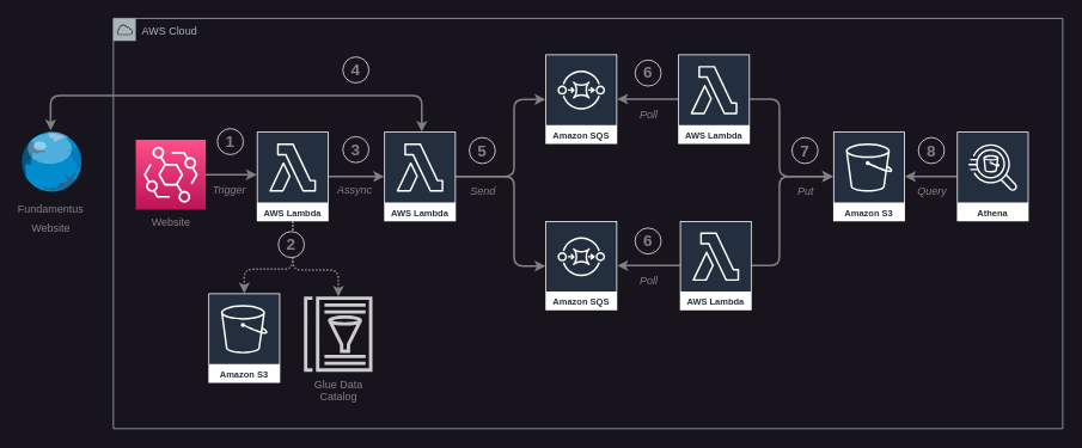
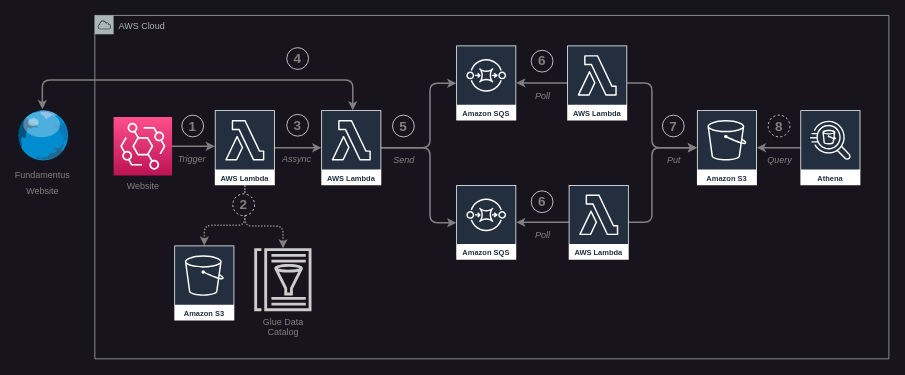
  <mxCell id="0" />
  <mxCell id="1" parent="0" />
  <mxCell id="2" value="AWS Cloud" style="sketch=0;outlineConnect=0;gradientColor=none;html=1;whiteSpace=wrap;fontSize=12;fontStyle=0;shape=mxgraph.aws4.group;grIcon=mxgraph.aws4.group_aws_cloud;strokeColor=#AAB7B8;fillColor=none;verticalAlign=top;align=left;spacingLeft=30;fontColor=#AAB7B8;dashed=0;" parent="1" vertex="1"><mxGeometry x="126" y="20" width="1059" height="458" as="geometry" /></mxCell>
  <mxCell id="3" style="edgeStyle=orthogonalEdgeStyle;html=1;strokeColor=#808080;strokeWidth=2;" edge="1" parent="1" source="4" target="31"><mxGeometry relative="1" as="geometry"><Array as="points"><mxPoint x="300" y="195" /><mxPoint x="300" y="195" /></Array></mxGeometry></mxCell>
  <mxCell id="4" value="&lt;font color=&quot;#808080&quot;&gt;Website&lt;/font&gt;" style="sketch=0;points=[[0,0,0],[0.25,0,0],[0.5,0,0],[0.75,0,0],[1,0,0],[0,1,0],[0.25,1,0],[0.5,1,0],[0.75,1,0],[1,1,0],[0,0.25,0],[0,0.5,0],[0,0.75,0],[1,0.25,0],[1,0.5,0],[1,0.75,0]];outlineConnect=0;fontColor=#232F3E;gradientColor=#FF4F8B;gradientDirection=north;fillColor=#BC1356;strokeColor=#ffffff;dashed=0;verticalLabelPosition=bottom;verticalAlign=top;align=center;html=1;fontSize=12;fontStyle=0;aspect=fixed;shape=mxgraph.aws4.resourceIcon;resIcon=mxgraph.aws4.eventbridge;" parent="1" vertex="1"><mxGeometry x="151" y="155.5" width="78" height="78" as="geometry" /></mxCell>
  <mxCell id="5" style="edgeStyle=orthogonalEdgeStyle;html=1;strokeColor=#808080;strokeWidth=2;" parent="1" source="8" target="9" edge="1"><mxGeometry relative="1" as="geometry"><Array as="points"><mxPoint x="573" y="196.5" /><mxPoint x="573" y="110.5" /></Array></mxGeometry></mxCell>
  <mxCell id="6" style="edgeStyle=orthogonalEdgeStyle;html=1;strokeColor=#808080;strokeWidth=2;" parent="1" source="8" target="10" edge="1"><mxGeometry relative="1" as="geometry"><Array as="points"><mxPoint x="573" y="196.5" /><mxPoint x="573" y="296.5" /></Array></mxGeometry></mxCell>
  <mxCell id="7" style="edgeStyle=orthogonalEdgeStyle;html=1;strokeColor=#808080;strokeWidth=2;fontSize=12;fontColor=#808080;startArrow=classic;startFill=1;" parent="1" source="8" target="25" edge="1"><mxGeometry relative="1" as="geometry"><Array as="points"><mxPoint x="470" y="106" /><mxPoint x="56" y="106" /></Array></mxGeometry></mxCell>
  <mxCell id="8" value="AWS Lambda" style="sketch=0;outlineConnect=0;fontColor=#232F3E;gradientColor=none;strokeColor=#ffffff;fillColor=#232F3E;dashed=0;verticalLabelPosition=middle;verticalAlign=bottom;align=center;html=1;whiteSpace=wrap;fontSize=10;fontStyle=1;spacing=3;shape=mxgraph.aws4.productIcon;prIcon=mxgraph.aws4.lambda;" parent="1" vertex="1"><mxGeometry x="428" y="146.5" width="80" height="100" as="geometry" /></mxCell>
  <mxCell id="9" value="Amazon SQS" style="sketch=0;outlineConnect=0;fontColor=#232F3E;gradientColor=none;strokeColor=#ffffff;fillColor=#232F3E;dashed=0;verticalLabelPosition=middle;verticalAlign=bottom;align=center;html=1;whiteSpace=wrap;fontSize=10;fontStyle=1;spacing=3;shape=mxgraph.aws4.productIcon;prIcon=mxgraph.aws4.sqs;" parent="1" vertex="1"><mxGeometry x="608" y="60" width="80" height="100" as="geometry" /></mxCell>
  <mxCell id="10" value="Amazon SQS" style="sketch=0;outlineConnect=0;fontColor=#232F3E;gradientColor=none;strokeColor=#ffffff;fillColor=#232F3E;dashed=0;verticalLabelPosition=middle;verticalAlign=bottom;align=center;html=1;whiteSpace=wrap;fontSize=10;fontStyle=1;spacing=3;shape=mxgraph.aws4.productIcon;prIcon=mxgraph.aws4.sqs;" parent="1" vertex="1"><mxGeometry x="608" y="246" width="80" height="100" as="geometry" /></mxCell>
  <mxCell id="11" style="edgeStyle=orthogonalEdgeStyle;curved=1;html=1;strokeColor=#808080;strokeWidth=2;" parent="1" source="13" target="10" edge="1"><mxGeometry relative="1" as="geometry" /></mxCell>
  <mxCell id="12" style="edgeStyle=orthogonalEdgeStyle;html=1;strokeColor=#808080;strokeWidth=2;" parent="1" source="13" target="17" edge="1"><mxGeometry relative="1" as="geometry"><Array as="points"><mxPoint x="869" y="295.5" /><mxPoint x="869" y="196.5" /></Array></mxGeometry></mxCell>
  <mxCell id="13" value="AWS Lambda" style="sketch=0;outlineConnect=0;fontColor=#232F3E;gradientColor=none;strokeColor=#ffffff;fillColor=#232F3E;dashed=0;verticalLabelPosition=middle;verticalAlign=bottom;align=center;html=1;whiteSpace=wrap;fontSize=10;fontStyle=1;spacing=3;shape=mxgraph.aws4.productIcon;prIcon=mxgraph.aws4.lambda;" parent="1" vertex="1"><mxGeometry x="758" y="246" width="80" height="100" as="geometry" /></mxCell>
  <mxCell id="14" style="edgeStyle=orthogonalEdgeStyle;curved=1;html=1;strokeColor=#808080;strokeWidth=2;" parent="1" source="16" target="9" edge="1"><mxGeometry relative="1" as="geometry" /></mxCell>
  <mxCell id="15" style="edgeStyle=orthogonalEdgeStyle;html=1;strokeColor=#808080;strokeWidth=2;" parent="1" source="16" target="17" edge="1"><mxGeometry relative="1" as="geometry"><Array as="points"><mxPoint x="869" y="109.5" /><mxPoint x="869" y="196.5" /></Array></mxGeometry></mxCell>
  <mxCell id="16" value="AWS Lambda" style="sketch=0;outlineConnect=0;fontColor=#232F3E;gradientColor=none;strokeColor=#ffffff;fillColor=#232F3E;dashed=0;verticalLabelPosition=middle;verticalAlign=bottom;align=center;html=1;whiteSpace=wrap;fontSize=10;fontStyle=1;spacing=3;shape=mxgraph.aws4.productIcon;prIcon=mxgraph.aws4.lambda;" parent="1" vertex="1"><mxGeometry x="756" y="60" width="80" height="100" as="geometry" /></mxCell>
  <mxCell id="17" value="Amazon S3" style="sketch=0;outlineConnect=0;fontColor=#232F3E;gradientColor=none;strokeColor=#ffffff;fillColor=#232F3E;dashed=0;verticalLabelPosition=middle;verticalAlign=bottom;align=center;html=1;whiteSpace=wrap;fontSize=10;fontStyle=1;spacing=3;shape=mxgraph.aws4.productIcon;prIcon=mxgraph.aws4.s3;" parent="1" vertex="1"><mxGeometry x="929" y="146.5" width="80" height="100" as="geometry" /></mxCell>
  <mxCell id="18" style="edgeStyle=orthogonalEdgeStyle;curved=1;html=1;strokeColor=#808080;strokeWidth=2;" parent="1" source="19" target="17" edge="1"><mxGeometry relative="1" as="geometry" /></mxCell>
  <mxCell id="19" value="Athena" style="sketch=0;outlineConnect=0;fontColor=#232F3E;gradientColor=none;strokeColor=#ffffff;fillColor=#232F3E;dashed=0;verticalLabelPosition=middle;verticalAlign=bottom;align=center;html=1;whiteSpace=wrap;fontSize=10;fontStyle=1;spacing=3;shape=mxgraph.aws4.productIcon;prIcon=mxgraph.aws4.athena;" parent="1" vertex="1"><mxGeometry x="1067" y="146.5" width="80" height="100" as="geometry" /></mxCell>
- <mxCell id="20" value="&lt;b&gt;&lt;font style=&quot;font-size: 18px;&quot;&gt;1&lt;/font&gt;&lt;/b&gt;" style="ellipse;whiteSpace=wrap;html=1;aspect=fixed;fontColor=#808080;fillColor=#18141D;strokeColor=#F0F0F0;" parent="1" vertex="1"><mxGeometry x="242" y="143" width="29" height="29" as="geometry" /></mxCell>
+ <mxCell id="20" value="&lt;b&gt;&lt;font style=&quot;font-size: 18px;&quot;&gt;1&lt;/font&gt;&lt;/b&gt;" style="ellipse;whiteSpace=wrap;html=1;aspect=fixed;fontColor=#808080;fillColor=#18141D;strokeColor=#F0F0F0;" parent="1" vertex="1"><mxGeometry x="242" y="153" width="29" height="29" as="geometry" /></mxCell>
  <mxCell id="21" value="&lt;b&gt;&lt;font style=&quot;font-size: 18px;&quot;&gt;5&lt;/font&gt;&lt;/b&gt;" style="ellipse;whiteSpace=wrap;html=1;aspect=fixed;fontColor=#808080;fillColor=#18141D;strokeColor=#F0F0F0;" parent="1" vertex="1"><mxGeometry x="523" y="153" width="29" height="29" as="geometry" /></mxCell>
  <mxCell id="22" value="&lt;b&gt;&lt;font style=&quot;font-size: 18px;&quot;&gt;6&lt;/font&gt;&lt;/b&gt;" style="ellipse;whiteSpace=wrap;html=1;aspect=fixed;fontColor=#808080;fillColor=#18141D;strokeColor=#F0F0F0;" parent="1" vertex="1"><mxGeometry x="708" y="66.5" width="29" height="29" as="geometry" /></mxCell>
  <mxCell id="23" value="&lt;b&gt;&lt;font style=&quot;font-size: 18px;&quot;&gt;7&lt;/font&gt;&lt;/b&gt;" style="ellipse;whiteSpace=wrap;html=1;aspect=fixed;fontColor=#808080;fillColor=#18141D;strokeColor=#F0F0F0;" parent="1" vertex="1"><mxGeometry x="883" y="153" width="29" height="29" as="geometry" /></mxCell>
- <mxCell id="24" value="&lt;b&gt;&lt;font style=&quot;font-size: 18px;&quot;&gt;8&lt;/font&gt;&lt;/b&gt;" style="ellipse;whiteSpace=wrap;html=1;aspect=fixed;fontColor=#808080;fillColor=#18141D;strokeColor=#F0F0F0;" parent="1" vertex="1"><mxGeometry x="1024" y="153" width="29" height="29" as="geometry" /></mxCell>
+ <mxCell id="24" value="&lt;b&gt;&lt;font style=&quot;font-size: 18px;&quot;&gt;8&lt;/font&gt;&lt;/b&gt;" style="ellipse;whiteSpace=wrap;html=1;aspect=fixed;fontColor=#808080;fillColor=#18141D;strokeColor=#F0F0F0;dashed=1;" parent="1" vertex="1"><mxGeometry x="1024" y="153" width="29" height="29" as="geometry" /></mxCell>
  <mxCell id="25" value="&lt;font style=&quot;font-size: 12px;&quot;&gt;Fundamentus&lt;br&gt;Website&lt;br&gt;&lt;/font&gt;" style="verticalLabelPosition=bottom;sketch=0;aspect=fixed;html=1;verticalAlign=top;strokeColor=none;align=center;outlineConnect=0;shape=mxgraph.citrix.globe;fontSize=18;fontColor=#808080;" parent="1" vertex="1"><mxGeometry x="20" y="145" width="72.22" height="69" as="geometry" /></mxCell>
  <mxCell id="26" value="&lt;b&gt;&lt;font style=&quot;font-size: 18px;&quot;&gt;4&lt;/font&gt;&lt;/b&gt;" style="ellipse;whiteSpace=wrap;html=1;aspect=fixed;fontColor=#808080;fillColor=#18141D;strokeColor=#F0F0F0;" parent="1" vertex="1"><mxGeometry x="382" y="63" width="29" height="29" as="geometry" /></mxCell>
  <mxCell id="27" value="&lt;b&gt;&lt;font style=&quot;font-size: 18px;&quot;&gt;6&lt;/font&gt;&lt;/b&gt;" style="ellipse;whiteSpace=wrap;html=1;aspect=fixed;fontColor=#808080;fillColor=#18141D;strokeColor=#F0F0F0;" parent="1" vertex="1"><mxGeometry x="708" y="254" width="29" height="29" as="geometry" /></mxCell>
  <mxCell id="28" style="edgeStyle=orthogonalEdgeStyle;html=1;strokeColor=#808080;strokeWidth=2;" edge="1" parent="1" source="31" target="8"><mxGeometry relative="1" as="geometry" /></mxCell>
  <mxCell id="29" style="edgeStyle=orthogonalEdgeStyle;html=1;strokeColor=#808080;strokeWidth=2;dashed=1;dashPattern=1 1;" edge="1" parent="1" source="31" target="33"><mxGeometry relative="1" as="geometry"><Array as="points"><mxPoint x="326" y="300" /><mxPoint x="272" y="300" /></Array></mxGeometry></mxCell>
  <mxCell id="30" style="edgeStyle=orthogonalEdgeStyle;html=1;strokeColor=#808080;strokeWidth=2;dashed=1;dashPattern=1 1;" edge="1" parent="1" source="31" target="34"><mxGeometry relative="1" as="geometry"><Array as="points"><mxPoint x="326" y="301" /><mxPoint x="377" y="301" /></Array></mxGeometry></mxCell>
  <mxCell id="31" value="AWS Lambda" style="sketch=0;outlineConnect=0;fontColor=#232F3E;gradientColor=none;strokeColor=#ffffff;fillColor=#232F3E;dashed=0;verticalLabelPosition=middle;verticalAlign=bottom;align=center;html=1;whiteSpace=wrap;fontSize=10;fontStyle=1;spacing=3;shape=mxgraph.aws4.productIcon;prIcon=mxgraph.aws4.lambda;" vertex="1" parent="1"><mxGeometry x="286" y="146.5" width="80" height="100" as="geometry" /></mxCell>
  <mxCell id="32" value="&lt;b&gt;&lt;font style=&quot;font-size: 18px;&quot;&gt;3&lt;/font&gt;&lt;/b&gt;" style="ellipse;whiteSpace=wrap;html=1;aspect=fixed;fontColor=#808080;fillColor=#18141D;strokeColor=#F0F0F0;" vertex="1" parent="1"><mxGeometry x="382" y="152" width="29" height="29" as="geometry" /></mxCell>
  <mxCell id="33" value="Amazon S3" style="sketch=0;outlineConnect=0;fontColor=#232F3E;gradientColor=none;strokeColor=#ffffff;fillColor=#232F3E;dashed=0;verticalLabelPosition=middle;verticalAlign=bottom;align=center;html=1;whiteSpace=wrap;fontSize=10;fontStyle=1;spacing=3;shape=mxgraph.aws4.productIcon;prIcon=mxgraph.aws4.s3;" vertex="1" parent="1"><mxGeometry x="232" y="327" width="80" height="100" as="geometry" /></mxCell>
  <mxCell id="34" value="&lt;font style=&quot;background-color: rgb(24, 20, 29);&quot; color=&quot;#808080&quot;&gt;Glue Data&lt;br&gt;Catalog&lt;/font&gt;" style="sketch=0;outlineConnect=0;fontColor=#232F3E;gradientColor=none;fillColor=#CCCCCC;strokeColor=none;dashed=0;verticalLabelPosition=bottom;verticalAlign=top;align=center;html=1;fontSize=12;fontStyle=0;aspect=fixed;pointerEvents=1;shape=mxgraph.aws4.glue_data_catalog;" vertex="1" parent="1"><mxGeometry x="338" y="330.5" width="77.54" height="84" as="geometry" /></mxCell>
- <mxCell id="35" value="&lt;b&gt;&lt;font style=&quot;font-size: 18px;&quot;&gt;2&lt;/font&gt;&lt;/b&gt;" style="ellipse;whiteSpace=wrap;html=1;aspect=fixed;fontColor=#808080;fillColor=#18141D;strokeColor=#F0F0F0;" vertex="1" parent="1"><mxGeometry x="310" y="258" width="29" height="29" as="geometry" /></mxCell>
+ <mxCell id="35" value="&lt;b&gt;&lt;font style=&quot;font-size: 18px;&quot;&gt;2&lt;/font&gt;&lt;/b&gt;" style="ellipse;whiteSpace=wrap;html=1;aspect=fixed;fontColor=#808080;fillColor=#18141D;strokeColor=#F0F0F0;dashed=1;" vertex="1" parent="1"><mxGeometry x="310" y="258" width="29" height="29" as="geometry" /></mxCell>
  <mxCell id="36" value="&lt;i&gt;Assync&lt;/i&gt;" style="text;html=1;align=center;verticalAlign=middle;resizable=0;points=[];autosize=1;strokeColor=none;fillColor=none;fontColor=#808080;" vertex="1" parent="1"><mxGeometry x="366" y="199" width="57" height="26" as="geometry" /></mxCell>
  <mxCell id="37" value="&lt;i&gt;Trigger&lt;/i&gt;" style="text;html=1;align=center;verticalAlign=middle;resizable=0;points=[];autosize=1;strokeColor=none;fillColor=none;fontColor=#808080;" vertex="1" parent="1"><mxGeometry x="227" y="199" width="55" height="26" as="geometry" /></mxCell>
  <mxCell id="38" value="&lt;i&gt;Send&lt;/i&gt;" style="text;html=1;align=center;verticalAlign=middle;resizable=0;points=[];autosize=1;strokeColor=none;fillColor=none;fontColor=#808080;" vertex="1" parent="1"><mxGeometry x="514.5" y="200" width="46" height="26" as="geometry" /></mxCell>
  <mxCell id="39" value="&lt;i&gt;Poll&lt;/i&gt;" style="text;html=1;align=center;verticalAlign=middle;resizable=0;points=[];autosize=1;strokeColor=none;fillColor=none;fontColor=#808080;" vertex="1" parent="1"><mxGeometry x="703.5" y="115" width="38" height="26" as="geometry" /></mxCell>
  <mxCell id="40" value="&lt;i&gt;Poll&lt;/i&gt;" style="text;html=1;align=center;verticalAlign=middle;resizable=0;points=[];autosize=1;strokeColor=none;fillColor=none;fontColor=#808080;" vertex="1" parent="1"><mxGeometry x="703.5" y="301" width="38" height="26" as="geometry" /></mxCell>
  <mxCell id="41" value="&lt;i&gt;Put&lt;/i&gt;" style="text;html=1;align=center;verticalAlign=middle;resizable=0;points=[];autosize=1;strokeColor=none;fillColor=none;fontColor=#808080;" vertex="1" parent="1"><mxGeometry x="880" y="200" width="36" height="26" as="geometry" /></mxCell>
  <mxCell id="42" value="&lt;i&gt;Query&lt;/i&gt;" style="text;html=1;align=center;verticalAlign=middle;resizable=0;points=[];autosize=1;strokeColor=none;fillColor=none;fontColor=#808080;" vertex="1" parent="1"><mxGeometry x="1013" y="200" width="51" height="26" as="geometry" /></mxCell>
